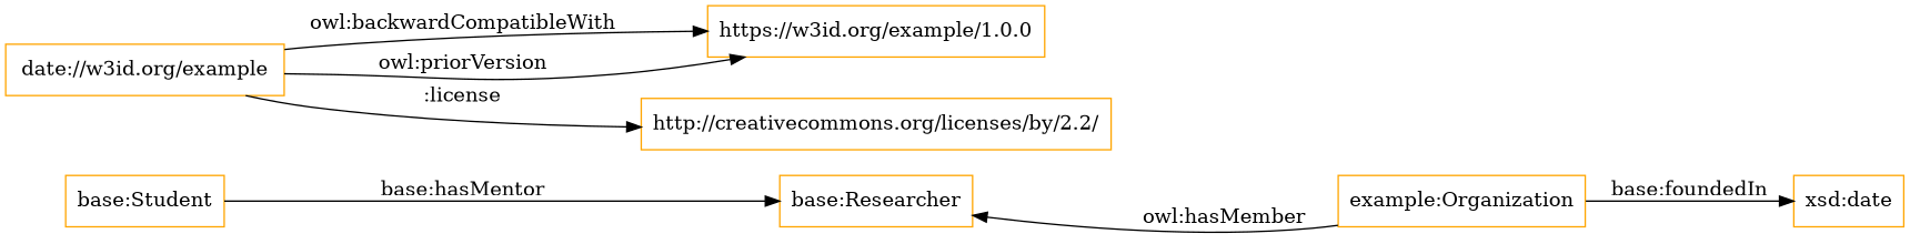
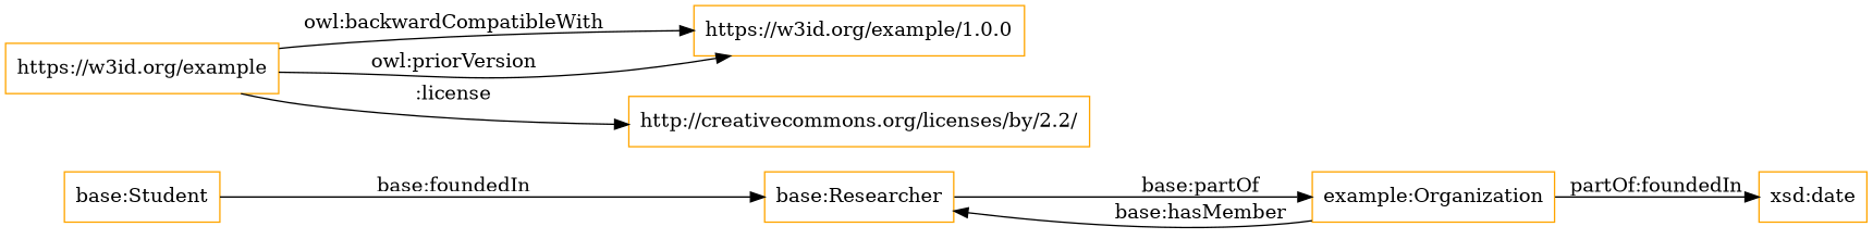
  digraph {
    rankdir=LR
    node [color=orange shape=rectangle]
    "base:Student"
    "base:Researcher"
    n3 [label="example:Organization"]
    "xsd:date"
-   "https://w3id.org/example" [label="date://w3id.org/example"]
+   "https://w3id.org/example"
    "https://w3id.org/example/1.0.0"
    n7 [label="http://creativecommons.org/licenses/by/2.2/"]
-   "base:Student" -> "base:Researcher" [label="base:hasMentor"]
-   n3 -> "base:Researcher" [label="owl:hasMember"]
-   n3 -> "xsd:date" [label="base:foundedIn"]
+   "base:Student" -> "base:Researcher" [label="base:foundedIn"]
+   "base:Researcher" -> n3 [label="base:partOf"]
+   n3 -> "base:Researcher" [label="base:hasMember"]
+   n3 -> "xsd:date" [label="partOf:foundedIn"]
    "https://w3id.org/example" -> "https://w3id.org/example/1.0.0" [label="owl:backwardCompatibleWith"]
    "https://w3id.org/example" -> "https://w3id.org/example/1.0.0" [label="owl:priorVersion"]
    "https://w3id.org/example" -> n7 [label=":license"]
  }
